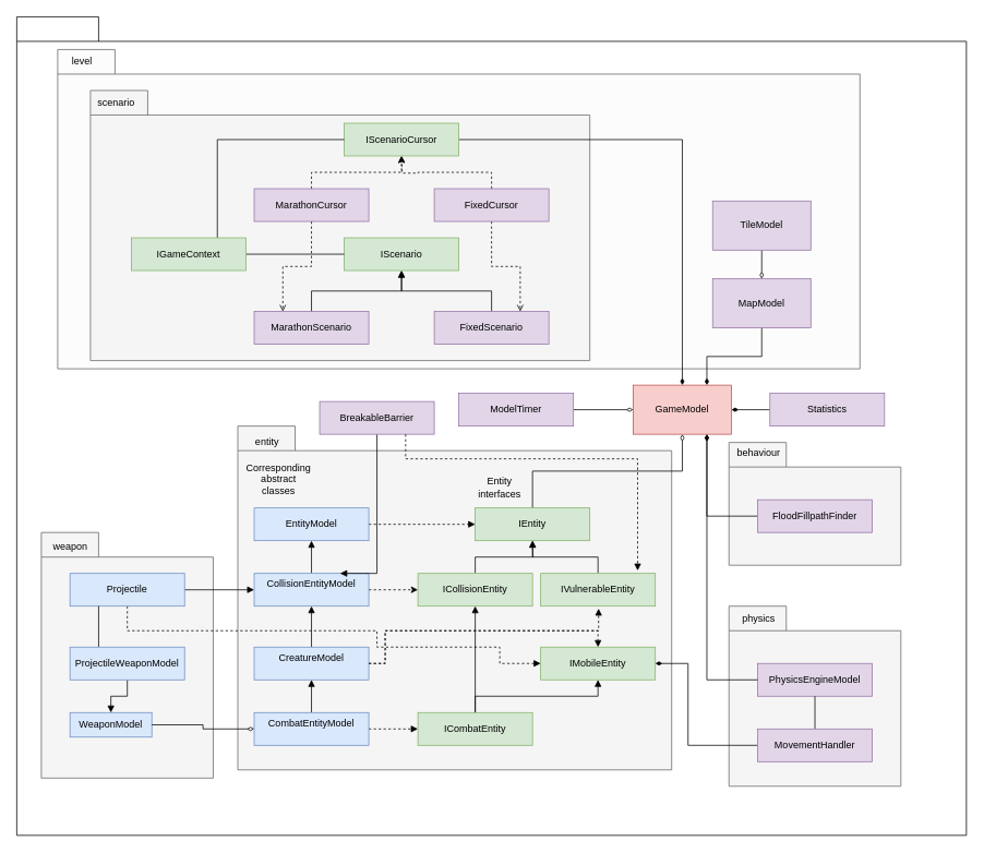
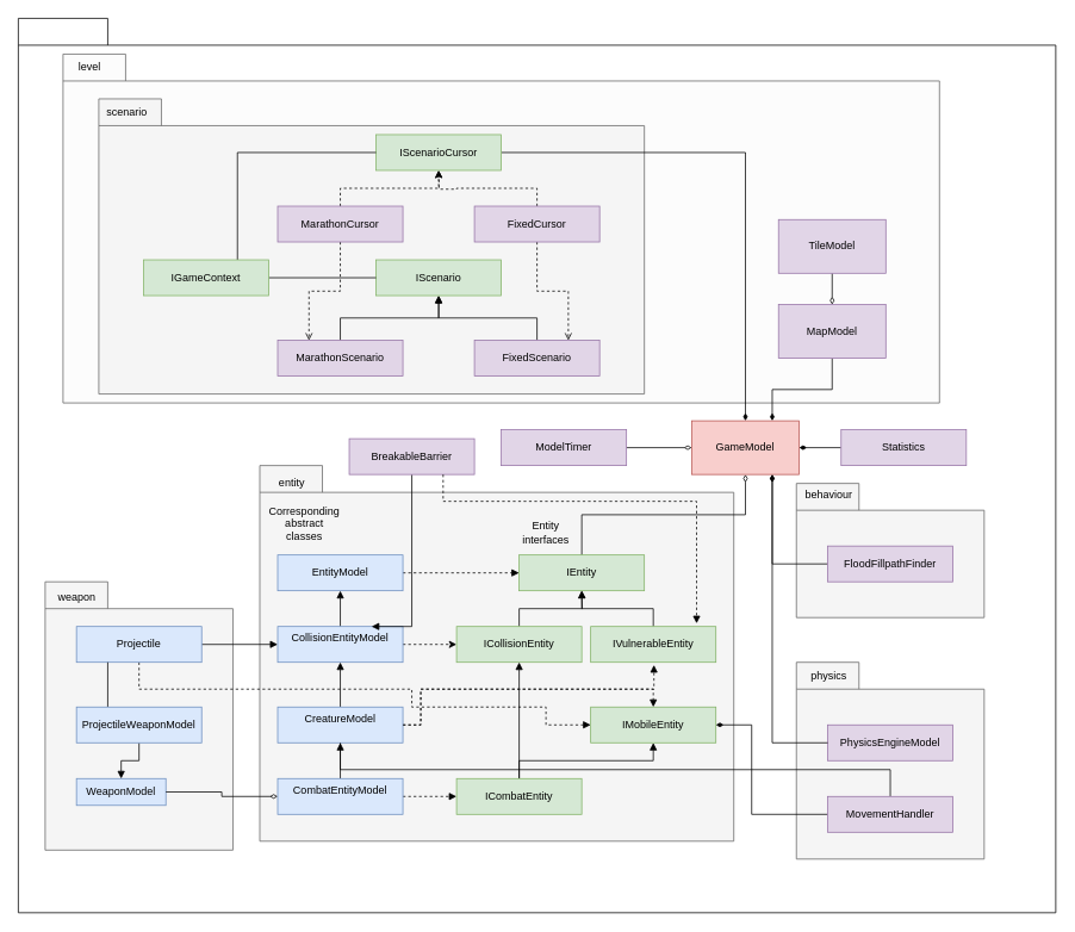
  <mxCell id="0" />
  <mxCell id="1" parent="0" />
  <mxCell id="2" value="" style="shape=folder;fontStyle=1;spacingTop=10;tabWidth=70;tabHeight=30;tabPosition=left;html=1;whiteSpace=wrap;" vertex="1" parent="1"><mxGeometry x="20" y="20" width="1160" height="1000" as="geometry" /></mxCell>
  <mxCell id="3" value="" style="shape=folder;fontStyle=1;spacingTop=10;tabWidth=70;tabHeight=30;tabPosition=left;html=1;whiteSpace=wrap;fillColor=#FCFCFC;fontColor=#333333;strokeColor=#666666;" vertex="1" parent="1"><mxGeometry x="70" y="60" width="980" height="390" as="geometry" /></mxCell>
  <mxCell id="4" value="" style="shape=folder;fontStyle=1;spacingTop=10;tabWidth=70;tabHeight=30;tabPosition=left;html=1;whiteSpace=wrap;fillColor=#f5f5f5;fontColor=#333333;strokeColor=#666666;" vertex="1" parent="1"><mxGeometry x="110" y="110" width="610" height="330" as="geometry" /></mxCell>
  <mxCell id="5" value="" style="group" vertex="1" connectable="0" parent="1"><mxGeometry x="290" y="520" width="530" height="420" as="geometry" /></mxCell>
  <mxCell id="6" value="" style="shape=folder;fontStyle=1;spacingTop=10;tabWidth=70;tabHeight=30;tabPosition=left;html=1;whiteSpace=wrap;fillColor=#f5f5f5;fontColor=#333333;strokeColor=#666666;" vertex="1" parent="5"><mxGeometry width="530" height="420" as="geometry" /></mxCell>
  <mxCell id="7" value="entity" style="text;html=1;align=center;verticalAlign=middle;whiteSpace=wrap;rounded=0;" vertex="1" parent="5"><mxGeometry width="72.273" height="38.182" as="geometry" /></mxCell>
  <mxCell id="8" value="Entity interfaces" style="text;html=1;align=center;verticalAlign=middle;whiteSpace=wrap;rounded=0;" vertex="1" parent="5"><mxGeometry x="290" y="60" width="60" height="30" as="geometry" /></mxCell>
  <mxCell id="9" value="Corresponding abstract classes" style="text;html=1;align=center;verticalAlign=middle;whiteSpace=wrap;rounded=0;" vertex="1" parent="5"><mxGeometry x="20" y="50" width="60" height="30" as="geometry" /></mxCell>
  <mxCell id="10" style="edgeStyle=orthogonalEdgeStyle;rounded=0;orthogonalLoop=1;jettySize=auto;html=1;exitX=1;exitY=0.5;exitDx=0;exitDy=0;entryX=0;entryY=0.5;entryDx=0;entryDy=0;endArrow=block;endFill=1;dashed=1;" edge="1" parent="1" source="11" target="22"><mxGeometry relative="1" as="geometry" /></mxCell>
  <mxCell id="11" value="EntityModel" style="rounded=0;whiteSpace=wrap;html=1;fillColor=#dae8fc;strokeColor=#6c8ebf;" vertex="1" parent="1"><mxGeometry x="310" y="620" width="140" height="40" as="geometry" /></mxCell>
  <mxCell id="12" style="edgeStyle=orthogonalEdgeStyle;rounded=0;orthogonalLoop=1;jettySize=auto;html=1;exitX=0.5;exitY=0;exitDx=0;exitDy=0;entryX=0.5;entryY=1;entryDx=0;entryDy=0;endArrow=block;endFill=1;" edge="1" parent="1" source="14" target="11"><mxGeometry relative="1" as="geometry" /></mxCell>
  <mxCell id="13" style="edgeStyle=orthogonalEdgeStyle;rounded=0;orthogonalLoop=1;jettySize=auto;html=1;exitX=1;exitY=0.5;exitDx=0;exitDy=0;entryX=0;entryY=0.5;entryDx=0;entryDy=0;dashed=1;" edge="1" parent="1" source="14" target="26"><mxGeometry relative="1" as="geometry" /></mxCell>
  <mxCell id="14" value="&lt;div&gt;CollisionEntityModel&lt;/div&gt;&lt;div&gt;&lt;br&gt;&lt;/div&gt;" style="rounded=0;whiteSpace=wrap;html=1;fillColor=#dae8fc;strokeColor=#6c8ebf;" vertex="1" parent="1"><mxGeometry x="310" y="700" width="140" height="40" as="geometry" /></mxCell>
  <mxCell id="15" style="edgeStyle=orthogonalEdgeStyle;rounded=0;orthogonalLoop=1;jettySize=auto;html=1;exitX=0.5;exitY=0;exitDx=0;exitDy=0;entryX=0.5;entryY=1;entryDx=0;entryDy=0;endArrow=block;endFill=1;" edge="1" parent="1" source="17" target="14"><mxGeometry relative="1" as="geometry" /></mxCell>
  <mxCell id="16" style="edgeStyle=orthogonalEdgeStyle;rounded=0;orthogonalLoop=1;jettySize=auto;html=1;exitX=1;exitY=0.5;exitDx=0;exitDy=0;entryX=0.5;entryY=0;entryDx=0;entryDy=0;dashed=1;endArrow=block;endFill=1;" edge="1" parent="1" source="17" target="27"><mxGeometry relative="1" as="geometry"><Array as="points"><mxPoint x="470" y="810" /><mxPoint x="470" y="770" /><mxPoint x="730" y="770" /></Array></mxGeometry></mxCell>
  <mxCell id="17" value="&lt;div&gt;CreatureModel&lt;/div&gt;&lt;div&gt;&lt;br&gt;&lt;/div&gt;" style="rounded=0;whiteSpace=wrap;html=1;fillColor=#dae8fc;strokeColor=#6c8ebf;" vertex="1" parent="1"><mxGeometry x="310" y="790" width="140" height="40" as="geometry" /></mxCell>
  <mxCell id="18" style="edgeStyle=orthogonalEdgeStyle;rounded=0;orthogonalLoop=1;jettySize=auto;html=1;exitX=0.5;exitY=0;exitDx=0;exitDy=0;entryX=0.5;entryY=1;entryDx=0;entryDy=0;endArrow=block;endFill=1;" edge="1" parent="1" source="20" target="17"><mxGeometry relative="1" as="geometry" /></mxCell>
  <mxCell id="19" style="edgeStyle=orthogonalEdgeStyle;rounded=0;orthogonalLoop=1;jettySize=auto;html=1;exitX=1;exitY=0.5;exitDx=0;exitDy=0;entryX=0;entryY=0.5;entryDx=0;entryDy=0;dashed=1;endArrow=block;endFill=1;" edge="1" parent="1" source="20" target="30"><mxGeometry relative="1" as="geometry" /></mxCell>
  <mxCell id="20" value="&lt;div&gt;CombatEntityModel&lt;/div&gt;&lt;div&gt;&lt;br&gt;&lt;/div&gt;" style="rounded=0;whiteSpace=wrap;html=1;fillColor=#dae8fc;strokeColor=#6c8ebf;" vertex="1" parent="1"><mxGeometry x="310" y="870" width="140" height="40" as="geometry" /></mxCell>
  <mxCell id="21" style="edgeStyle=orthogonalEdgeStyle;rounded=0;orthogonalLoop=1;jettySize=auto;html=1;exitX=0.5;exitY=0;exitDx=0;exitDy=0;entryX=0.5;entryY=1;entryDx=0;entryDy=0;endArrow=diamondThin;endFill=0;strokeWidth=1;" edge="1" parent="1" source="22" target="53"><mxGeometry relative="1" as="geometry" /></mxCell>
  <mxCell id="22" value="IEntity" style="rounded=0;whiteSpace=wrap;html=1;fillColor=#d5e8d4;strokeColor=#82b366;" vertex="1" parent="1"><mxGeometry x="580" y="620" width="140" height="40" as="geometry" /></mxCell>
  <mxCell id="23" style="edgeStyle=orthogonalEdgeStyle;rounded=0;orthogonalLoop=1;jettySize=auto;html=1;exitX=0.5;exitY=0;exitDx=0;exitDy=0;entryX=0.5;entryY=1;entryDx=0;entryDy=0;" edge="1" parent="1" source="24" target="22"><mxGeometry relative="1" as="geometry" /></mxCell>
  <mxCell id="24" value="IVulnerableEntity" style="rounded=0;whiteSpace=wrap;html=1;fillColor=#d5e8d4;strokeColor=#82b366;" vertex="1" parent="1"><mxGeometry x="660" y="700" width="140" height="40" as="geometry" /></mxCell>
  <mxCell id="25" style="edgeStyle=orthogonalEdgeStyle;rounded=0;orthogonalLoop=1;jettySize=auto;html=1;exitX=0.5;exitY=0;exitDx=0;exitDy=0;endArrow=block;endFill=1;" edge="1" parent="1" source="26"><mxGeometry relative="1" as="geometry"><mxPoint x="650" y="660" as="targetPoint" /></mxGeometry></mxCell>
  <mxCell id="26" value="ICollisionEntity" style="rounded=0;whiteSpace=wrap;html=1;fillColor=#d5e8d4;strokeColor=#82b366;" vertex="1" parent="1"><mxGeometry x="510" y="700" width="140" height="40" as="geometry" /></mxCell>
  <mxCell id="27" value="IMobileEntity" style="rounded=0;whiteSpace=wrap;html=1;fillColor=#d5e8d4;strokeColor=#82b366;" vertex="1" parent="1"><mxGeometry x="660" y="790" width="140" height="40" as="geometry" /></mxCell>
  <mxCell id="28" style="edgeStyle=orthogonalEdgeStyle;rounded=0;orthogonalLoop=1;jettySize=auto;html=1;exitX=0.5;exitY=0;exitDx=0;exitDy=0;entryX=0.5;entryY=1;entryDx=0;entryDy=0;endArrow=block;endFill=1;" edge="1" parent="1" source="30" target="26"><mxGeometry relative="1" as="geometry" /></mxCell>
  <mxCell id="29" style="edgeStyle=orthogonalEdgeStyle;rounded=0;orthogonalLoop=1;jettySize=auto;html=1;exitX=0.5;exitY=0;exitDx=0;exitDy=0;entryX=0.5;entryY=1;entryDx=0;entryDy=0;endArrow=block;endFill=1;" edge="1" parent="1" source="30" target="27"><mxGeometry relative="1" as="geometry" /></mxCell>
  <mxCell id="30" value="ICombatEntity" style="rounded=0;whiteSpace=wrap;html=1;fillColor=#d5e8d4;strokeColor=#82b366;" vertex="1" parent="1"><mxGeometry x="510" y="870" width="140" height="40" as="geometry" /></mxCell>
  <mxCell id="31" style="edgeStyle=orthogonalEdgeStyle;rounded=0;orthogonalLoop=1;jettySize=auto;html=1;entryX=0.505;entryY=1.075;entryDx=0;entryDy=0;entryPerimeter=0;dashed=1;endArrow=block;endFill=1;" edge="1" parent="1" source="17" target="24"><mxGeometry relative="1" as="geometry"><Array as="points"><mxPoint x="470" y="810" /><mxPoint x="470" y="770" /><mxPoint x="731" y="770" /></Array></mxGeometry></mxCell>
  <mxCell id="32" style="edgeStyle=orthogonalEdgeStyle;rounded=0;orthogonalLoop=1;jettySize=auto;html=1;entryX=0.75;entryY=0;entryDx=0;entryDy=0;endArrow=diamondThin;endFill=1;" edge="1" parent="1" source="33" target="53"><mxGeometry relative="1" as="geometry" /></mxCell>
  <mxCell id="33" value="MapModel" style="rounded=0;whiteSpace=wrap;html=1;fillColor=#e1d5e7;strokeColor=#9673a6;" vertex="1" parent="1"><mxGeometry x="870" y="340" width="120" height="60" as="geometry" /></mxCell>
  <mxCell id="34" value="IScenario" style="rounded=0;whiteSpace=wrap;html=1;fillColor=#d5e8d4;strokeColor=#82b366;" vertex="1" parent="1"><mxGeometry x="420" y="290" width="140" height="40" as="geometry" /></mxCell>
  <mxCell id="35" style="edgeStyle=orthogonalEdgeStyle;rounded=0;orthogonalLoop=1;jettySize=auto;html=1;exitX=0.5;exitY=0;exitDx=0;exitDy=0;entryX=0.5;entryY=1;entryDx=0;entryDy=0;endArrow=block;endFill=1;" edge="1" parent="1" source="36" target="34"><mxGeometry relative="1" as="geometry" /></mxCell>
  <mxCell id="36" value="FixedScenario" style="rounded=0;whiteSpace=wrap;html=1;fillColor=#e1d5e7;strokeColor=#9673a6;" vertex="1" parent="1"><mxGeometry y="380" width="140" height="40" as="geometry" x="530" /></mxCell>
  <mxCell id="37" style="edgeStyle=orthogonalEdgeStyle;rounded=0;orthogonalLoop=1;jettySize=auto;html=1;exitX=0.5;exitY=0;exitDx=0;exitDy=0;endArrow=block;endFill=1;" edge="1" parent="1" source="38" target="34"><mxGeometry relative="1" as="geometry" /></mxCell>
  <mxCell id="38" value="MarathonScenario" style="rounded=0;whiteSpace=wrap;html=1;fillColor=#e1d5e7;strokeColor=#9673a6;" vertex="1" parent="1"><mxGeometry x="310" y="380" width="140" height="40" as="geometry" /></mxCell>
  <mxCell id="39" style="edgeStyle=orthogonalEdgeStyle;rounded=0;orthogonalLoop=1;jettySize=auto;html=1;exitX=0.5;exitY=0;exitDx=0;exitDy=0;entryX=0.5;entryY=1;entryDx=0;entryDy=0;dashed=1;" edge="1" parent="1" source="41" target="43"><mxGeometry relative="1" as="geometry" /></mxCell>
  <mxCell id="40" style="edgeStyle=orthogonalEdgeStyle;rounded=0;orthogonalLoop=1;jettySize=auto;html=1;exitX=0.5;exitY=1;exitDx=0;exitDy=0;entryX=0.25;entryY=0;entryDx=0;entryDy=0;endArrow=open;endFill=0;dashed=1;" edge="1" parent="1" source="41" target="38"><mxGeometry relative="1" as="geometry" /></mxCell>
  <mxCell id="41" value="MarathonCursor" style="rounded=0;whiteSpace=wrap;html=1;fillColor=#e1d5e7;strokeColor=#9673a6;" vertex="1" parent="1"><mxGeometry x="310" y="230" width="140" height="40" as="geometry" /></mxCell>
  <mxCell id="42" style="edgeStyle=orthogonalEdgeStyle;rounded=0;orthogonalLoop=1;jettySize=auto;html=1;exitX=1;exitY=0.5;exitDx=0;exitDy=0;entryX=0.5;entryY=0;entryDx=0;entryDy=0;endArrow=diamondThin;endFill=1;" edge="1" parent="1" source="43" target="53"><mxGeometry relative="1" as="geometry"><mxPoint x="833" y="450" as="targetPoint" /></mxGeometry></mxCell>
  <mxCell id="43" value="IScenarioCursor" style="rounded=0;whiteSpace=wrap;html=1;fillColor=#d5e8d4;strokeColor=#82b366;" vertex="1" parent="1"><mxGeometry x="420" y="150" width="140" height="40" as="geometry" /></mxCell>
  <mxCell id="44" style="edgeStyle=orthogonalEdgeStyle;rounded=0;orthogonalLoop=1;jettySize=auto;html=1;exitX=0.5;exitY=1;exitDx=0;exitDy=0;entryX=0.75;entryY=0;entryDx=0;entryDy=0;endArrow=open;endFill=0;dashed=1;" edge="1" parent="1" source="46" target="36"><mxGeometry relative="1" as="geometry" /></mxCell>
  <mxCell id="45" style="edgeStyle=orthogonalEdgeStyle;rounded=0;orthogonalLoop=1;jettySize=auto;html=1;exitX=0.5;exitY=0;exitDx=0;exitDy=0;dashed=1;" edge="1" parent="1" source="46"><mxGeometry relative="1" as="geometry"><mxPoint x="490" y="190" as="targetPoint" /></mxGeometry></mxCell>
  <mxCell id="46" value="FixedCursor" style="rounded=0;whiteSpace=wrap;html=1;fillColor=#e1d5e7;strokeColor=#9673a6;" vertex="1" parent="1"><mxGeometry y="230" width="140" height="40" as="geometry" x="530" /></mxCell>
  <mxCell id="47" style="edgeStyle=orthogonalEdgeStyle;rounded=0;orthogonalLoop=1;jettySize=auto;html=1;exitX=1;exitY=0.5;exitDx=0;exitDy=0;entryX=0;entryY=0.5;entryDx=0;entryDy=0;endArrow=diamondThin;endFill=0;" edge="1" parent="1" source="48" target="53"><mxGeometry relative="1" as="geometry" /></mxCell>
  <mxCell id="48" value="ModelTimer" style="rounded=0;whiteSpace=wrap;html=1;fillColor=#e1d5e7;strokeColor=#9673a6;" vertex="1" parent="1"><mxGeometry x="560" y="480" width="140" height="40" as="geometry" /></mxCell>
  <mxCell id="49" style="edgeStyle=orthogonalEdgeStyle;rounded=0;orthogonalLoop=1;jettySize=auto;html=1;exitX=1;exitY=0.5;exitDx=0;exitDy=0;entryX=0;entryY=0.5;entryDx=0;entryDy=0;endArrow=none;endFill=0;" edge="1" parent="1" source="52" target="34"><mxGeometry relative="1" as="geometry" /></mxCell>
  <mxCell id="50" style="edgeStyle=orthogonalEdgeStyle;rounded=0;orthogonalLoop=1;jettySize=auto;html=1;exitX=0.75;exitY=0;exitDx=0;exitDy=0;entryX=0;entryY=0.5;entryDx=0;entryDy=0;endArrow=none;endFill=0;" edge="1" parent="1" source="52" target="43"><mxGeometry relative="1" as="geometry" /></mxCell>
  <mxCell id="51" value="scenario" style="text;html=1;align=center;verticalAlign=middle;whiteSpace=wrap;rounded=0;" vertex="1" parent="1"><mxGeometry x="100" y="110" width="83.182" height="30" as="geometry" /></mxCell>
  <mxCell id="52" value="IGameContext" style="rounded=0;whiteSpace=wrap;html=1;fillColor=#d5e8d4;strokeColor=#82b366;" vertex="1" parent="1"><mxGeometry x="160" y="290" width="140" height="40" as="geometry" /></mxCell>
  <mxCell id="53" value="GameModel" style="rounded=0;whiteSpace=wrap;html=1;fillColor=#f8cecc;strokeColor=#b85450;" vertex="1" parent="1"><mxGeometry x="773" y="470" width="120" height="60" as="geometry" /></mxCell>
  <mxCell id="54" value="level" style="text;html=1;align=center;verticalAlign=middle;whiteSpace=wrap;rounded=0;" vertex="1" parent="1"><mxGeometry x="70" y="60" width="60" height="30" as="geometry" /></mxCell>
  <mxCell id="55" style="edgeStyle=orthogonalEdgeStyle;rounded=0;orthogonalLoop=1;jettySize=auto;html=1;exitX=0;exitY=0.5;exitDx=0;exitDy=0;entryX=1;entryY=0.5;entryDx=0;entryDy=0;endArrow=diamondThin;endFill=1;" edge="1" parent="1" source="57" target="53"><mxGeometry relative="1" as="geometry" /></mxCell>
  <mxCell id="56" value="" style="shape=folder;fontStyle=1;spacingTop=10;tabWidth=70;tabHeight=30;tabPosition=left;html=1;whiteSpace=wrap;fillColor=#f5f5f5;fontColor=#333333;strokeColor=#666666;" vertex="1" parent="1"><mxGeometry x="50" y="650" width="210" height="300" as="geometry" /></mxCell>
  <mxCell id="57" value="Statistics" style="rounded=0;whiteSpace=wrap;html=1;fillColor=#e1d5e7;strokeColor=#9673a6;" vertex="1" parent="1"><mxGeometry x="940" y="480" width="140" height="40" as="geometry" /></mxCell>
  <mxCell id="58" style="edgeStyle=orthogonalEdgeStyle;rounded=0;orthogonalLoop=1;jettySize=auto;html=1;exitX=0.5;exitY=1;exitDx=0;exitDy=0;entryX=0.5;entryY=0;entryDx=0;entryDy=0;endArrow=diamondThin;endFill=0;" edge="1" parent="1" source="59" target="33"><mxGeometry relative="1" as="geometry" /></mxCell>
  <mxCell id="59" value="TileModel" style="rounded=0;whiteSpace=wrap;html=1;fillColor=#e1d5e7;strokeColor=#9673a6;" vertex="1" parent="1"><mxGeometry x="870" y="245" width="120" height="60" as="geometry" /></mxCell>
  <mxCell id="60" value="" style="shape=folder;fontStyle=1;spacingTop=10;tabWidth=70;tabHeight=30;tabPosition=left;html=1;whiteSpace=wrap;fillColor=#f5f5f5;fontColor=#333333;strokeColor=#666666;" vertex="1" parent="1"><mxGeometry x="890" y="740" width="210" height="220" as="geometry" /></mxCell>
  <mxCell id="61" value="physics" style="text;html=1;align=center;verticalAlign=middle;whiteSpace=wrap;rounded=0;" vertex="1" parent="1"><mxGeometry x="912.105" y="748.187" width="28.636" height="13.636" as="geometry" /></mxCell>
  <mxCell id="62" value="weapon" style="text;html=1;align=center;verticalAlign=middle;whiteSpace=wrap;rounded=0;" vertex="1" parent="1"><mxGeometry x="71.365" y="659.997" width="28.636" height="13.636" as="geometry" /></mxCell>
  <mxCell id="63" value="WeaponModel" style="rounded=0;whiteSpace=wrap;html=1;fillColor=#dae8fc;strokeColor=#6c8ebf;" vertex="1" parent="1"><mxGeometry x="85" y="870" width="100" height="30" as="geometry" /></mxCell>
  <mxCell id="64" value="PhysicsEngineModel" style="rounded=0;whiteSpace=wrap;html=1;fillColor=#e1d5e7;strokeColor=#9673a6;" vertex="1" parent="1"><mxGeometry x="925" y="810" width="140" height="40" as="geometry" /></mxCell>
  <mxCell id="65" style="edgeStyle=orthogonalEdgeStyle;rounded=0;orthogonalLoop=1;jettySize=auto;html=1;exitX=0;exitY=0.5;exitDx=0;exitDy=0;entryX=0.75;entryY=1;entryDx=0;entryDy=0;endArrow=diamondThin;endFill=1;" edge="1" parent="1" source="64" target="53"><mxGeometry relative="1" as="geometry" /></mxCell>
- <mxCell id="66" style="edgeStyle=orthogonalEdgeStyle;rounded=0;orthogonalLoop=1;jettySize=auto;html=1;exitX=0.5;exitY=0;exitDx=0;exitDy=0;entryX=0.5;entryY=1;entryDx=0;entryDy=0;endArrow=none;endFill=0;" edge="1" parent="1" source="68" target="64"><mxGeometry relative="1" as="geometry" /></mxCell>
+ <mxCell id="66" style="edgeStyle=orthogonalEdgeStyle;rounded=0;orthogonalLoop=1;jettySize=auto;html=1;exitX=0.5;exitY=0;exitDx=0;exitDy=0;endArrow=none;endFill=0;" edge="1" parent="1" source="68" target="17"><mxGeometry relative="1" as="geometry" /></mxCell>
  <mxCell id="67" style="edgeStyle=orthogonalEdgeStyle;rounded=0;orthogonalLoop=1;jettySize=auto;html=1;exitX=0;exitY=0.5;exitDx=0;exitDy=0;entryX=1;entryY=0.5;entryDx=0;entryDy=0;endArrow=diamondThin;endFill=1;" edge="1" parent="1" source="68" target="27"><mxGeometry relative="1" as="geometry"><Array as="points"><mxPoint x="840" y="910" /><mxPoint x="840" y="810" /></Array></mxGeometry></mxCell>
  <mxCell id="68" value="MovementHandler" style="rounded=0;whiteSpace=wrap;html=1;fillColor=#e1d5e7;strokeColor=#9673a6;" vertex="1" parent="1"><mxGeometry x="925" y="890" width="140" height="40" as="geometry" /></mxCell>
  <mxCell id="69" value="" style="shape=folder;fontStyle=1;spacingTop=10;tabWidth=70;tabHeight=30;tabPosition=left;html=1;whiteSpace=wrap;fillColor=#f5f5f5;fontColor=#333333;strokeColor=#666666;" vertex="1" parent="1"><mxGeometry x="890" y="540" width="210" height="150" as="geometry" /></mxCell>
  <mxCell id="70" value="behaviour" style="text;html=1;align=center;verticalAlign=middle;whiteSpace=wrap;rounded=0;" vertex="1" parent="1"><mxGeometry x="912.105" y="546.377" width="28.636" height="13.636" as="geometry" /></mxCell>
  <mxCell id="71" style="edgeStyle=orthogonalEdgeStyle;rounded=0;orthogonalLoop=1;jettySize=auto;html=1;exitX=0;exitY=0.5;exitDx=0;exitDy=0;entryX=0.75;entryY=1;entryDx=0;entryDy=0;endArrow=diamondThin;endFill=1;" edge="1" parent="1" source="72" target="53"><mxGeometry relative="1" as="geometry" /></mxCell>
  <mxCell id="72" value="FloodFillpathFinder" style="rounded=0;whiteSpace=wrap;html=1;fillColor=#e1d5e7;strokeColor=#9673a6;" vertex="1" parent="1"><mxGeometry x="925" y="610" width="140" height="40" as="geometry" /></mxCell>
  <mxCell id="73" style="edgeStyle=orthogonalEdgeStyle;rounded=0;orthogonalLoop=1;jettySize=auto;html=1;exitX=1;exitY=0.5;exitDx=0;exitDy=0;entryX=0;entryY=0.5;entryDx=0;entryDy=0;endArrow=diamondThin;endFill=0;" edge="1" parent="1" source="63" target="20"><mxGeometry relative="1" as="geometry" /></mxCell>
  <mxCell id="74" style="edgeStyle=orthogonalEdgeStyle;rounded=0;orthogonalLoop=1;jettySize=auto;html=1;entryX=0;entryY=0.5;entryDx=0;entryDy=0;endArrow=block;endFill=1;" edge="1" parent="1" source="76" target="14"><mxGeometry relative="1" as="geometry" /></mxCell>
  <mxCell id="75" style="edgeStyle=orthogonalEdgeStyle;rounded=0;orthogonalLoop=1;jettySize=auto;html=1;entryX=0;entryY=0.5;entryDx=0;entryDy=0;endArrow=block;endFill=1;dashed=1;" edge="1" parent="1" source="76" target="27"><mxGeometry relative="1" as="geometry"><Array as="points"><mxPoint x="155" y="770" /><mxPoint x="460" y="770" /><mxPoint x="460" y="790" /><mxPoint x="610" y="790" /><mxPoint x="610" y="810" /></Array></mxGeometry></mxCell>
  <mxCell id="76" value="Projectile" style="rounded=0;whiteSpace=wrap;html=1;fillColor=#dae8fc;strokeColor=#6c8ebf;" vertex="1" parent="1"><mxGeometry x="85" y="700" width="140" height="40" as="geometry" /></mxCell>
  <mxCell id="77" style="edgeStyle=orthogonalEdgeStyle;rounded=0;orthogonalLoop=1;jettySize=auto;html=1;exitX=0.5;exitY=1;exitDx=0;exitDy=0;entryX=0.5;entryY=0;entryDx=0;entryDy=0;endArrow=block;endFill=1;" edge="1" parent="1" source="79" target="63"><mxGeometry relative="1" as="geometry" /></mxCell>
  <mxCell id="78" style="edgeStyle=orthogonalEdgeStyle;rounded=0;orthogonalLoop=1;jettySize=auto;html=1;exitX=0.25;exitY=0;exitDx=0;exitDy=0;entryX=0.25;entryY=1;entryDx=0;entryDy=0;endArrow=none;endFill=0;" edge="1" parent="1" source="79" target="76"><mxGeometry relative="1" as="geometry" /></mxCell>
  <mxCell id="79" value="ProjectileWeaponModel" style="rounded=0;whiteSpace=wrap;html=1;fillColor=#dae8fc;strokeColor=#6c8ebf;" vertex="1" parent="1"><mxGeometry x="85" y="790" width="140" height="40" as="geometry" /></mxCell>
  <mxCell id="80" style="edgeStyle=orthogonalEdgeStyle;rounded=0;orthogonalLoop=1;jettySize=auto;html=1;entryX=0.75;entryY=0;entryDx=0;entryDy=0;endArrow=block;endFill=1;" edge="1" parent="1" source="81" target="14"><mxGeometry relative="1" as="geometry"><Array as="points"><mxPoint x="460" y="700" /></Array></mxGeometry></mxCell>
  <mxCell id="81" value="BreakableBarrier" style="rounded=0;whiteSpace=wrap;html=1;fillColor=#e1d5e7;strokeColor=#9673a6;" vertex="1" parent="1"><mxGeometry x="390" y="490" width="140" height="40" as="geometry" /></mxCell>
  <mxCell id="82" style="edgeStyle=orthogonalEdgeStyle;rounded=0;orthogonalLoop=1;jettySize=auto;html=1;exitX=0.75;exitY=1;exitDx=0;exitDy=0;entryX=0.846;entryY=-0.087;entryDx=0;entryDy=0;entryPerimeter=0;dashed=1;endArrow=block;endFill=1;" edge="1" parent="1" source="81" target="24"><mxGeometry relative="1" as="geometry"><Array as="points"><mxPoint x="495" y="560" /><mxPoint x="778" y="560" /></Array></mxGeometry></mxCell>
